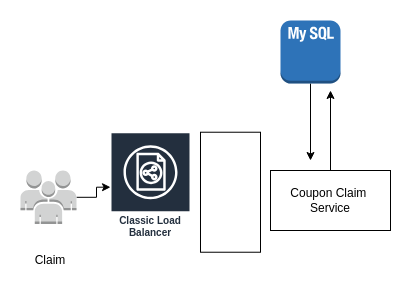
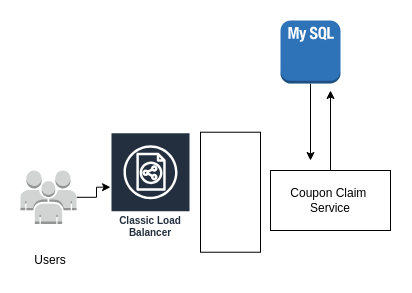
  <mxCell id="0" />
  <mxCell id="1" parent="0" />
  <mxCell id="2" value="" style="edgeStyle=orthogonalEdgeStyle;rounded=0;orthogonalLoop=1;jettySize=auto;html=1;" edge="1" parent="1" source="3" target="5"><mxGeometry relative="1" as="geometry" /></mxCell>
  <mxCell id="3" value="" style="outlineConnect=0;dashed=0;verticalLabelPosition=bottom;verticalAlign=top;align=center;html=1;shape=mxgraph.aws3.users;fillColor=#D2D3D3;gradientColor=none;" vertex="1" parent="1"><mxGeometry x="20" y="170" width="56" height="53.45" as="geometry" /></mxCell>
- <mxCell id="4" value="Claim" style="text;html=1;strokeColor=none;fillColor=none;align=center;verticalAlign=middle;whiteSpace=wrap;rounded=0;" vertex="1" parent="1"><mxGeometry x="30" y="250.45" width="40" height="20" as="geometry" /></mxCell>
+ <mxCell id="4" value="Users" style="text;html=1;strokeColor=none;fillColor=none;align=center;verticalAlign=middle;whiteSpace=wrap;rounded=0;" vertex="1" parent="1"><mxGeometry x="30" y="250.45" width="40" height="20" as="geometry" /></mxCell>
  <mxCell id="5" value="Classic Load Balancer" style="sketch=0;outlineConnect=0;fontColor=#232F3E;gradientColor=none;strokeColor=#ffffff;fillColor=#232F3E;dashed=0;verticalLabelPosition=middle;verticalAlign=bottom;align=center;html=1;whiteSpace=wrap;fontSize=10;fontStyle=1;spacing=3;shape=mxgraph.aws4.productIcon;prIcon=mxgraph.aws4.classic_load_balancer;" vertex="1" parent="1"><mxGeometry x="110" y="131.73" width="80" height="110" as="geometry" /></mxCell>
  <mxCell id="6" value="" style="rounded=0;whiteSpace=wrap;html=1;direction=south;" vertex="1" parent="1"><mxGeometry x="200" y="131.73" width="60" height="120" as="geometry" /></mxCell>
  <mxCell id="7" style="edgeStyle=orthogonalEdgeStyle;rounded=0;orthogonalLoop=1;jettySize=auto;html=1;" edge="1" parent="1" source="8"><mxGeometry relative="1" as="geometry"><mxPoint x="330" y="90" as="targetPoint" /></mxGeometry></mxCell>
  <mxCell id="8" value="Coupon Claim&amp;nbsp;&lt;br&gt;Service" style="rounded=0;whiteSpace=wrap;html=1;" vertex="1" parent="1"><mxGeometry x="270" y="170" width="120" height="60" as="geometry" /></mxCell>
  <mxCell id="9" style="edgeStyle=orthogonalEdgeStyle;rounded=0;orthogonalLoop=1;jettySize=auto;html=1;" edge="1" parent="1" source="10"><mxGeometry relative="1" as="geometry"><mxPoint x="310" y="160" as="targetPoint" /></mxGeometry></mxCell>
  <mxCell id="10" value="" style="outlineConnect=0;dashed=0;verticalLabelPosition=bottom;verticalAlign=top;align=center;html=1;shape=mxgraph.aws3.mysql_db_instance_2;fillColor=#2E73B8;gradientColor=none;" vertex="1" parent="1"><mxGeometry x="280" y="20" width="60" height="63" as="geometry" /></mxCell>
